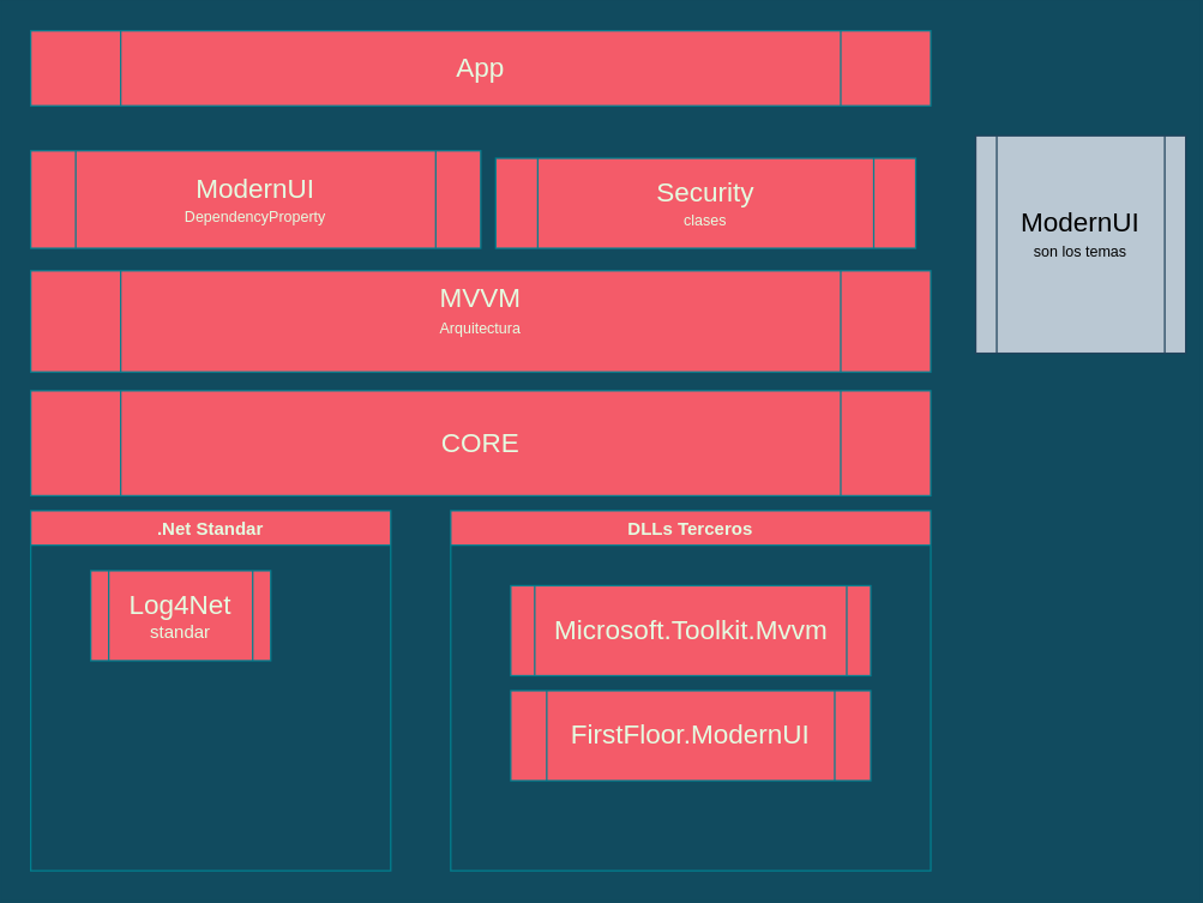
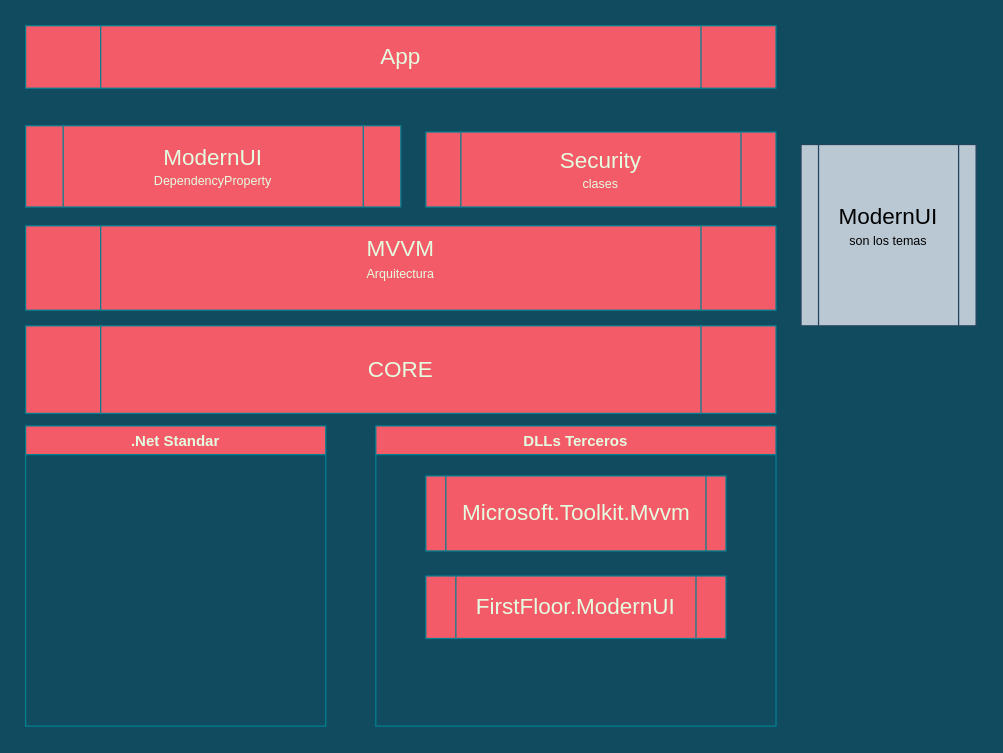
  <mxCell id="0" />
  <mxCell id="1" parent="0" />
  <mxCell id="2" value="&lt;font&gt;&lt;span style=&quot;font-size: 18px&quot;&gt;App&lt;/span&gt;&lt;br&gt;&lt;/font&gt;" style="shape=process;whiteSpace=wrap;html=1;backgroundOutline=1;fillColor=#F45B69;fontColor=#E4FDE1;strokeColor=#028090;" parent="1" vertex="1"><mxGeometry x="20" y="20" width="600" height="50" as="geometry" /></mxCell>
  <mxCell id="3" value="&lt;font&gt;&lt;span style=&quot;font-size: 18px&quot;&gt;MVVM&lt;/span&gt;&lt;br&gt;&lt;span style=&quot;font-size: 10px&quot;&gt;Arquitectura&lt;/span&gt;&lt;br&gt;&lt;br&gt;&lt;/font&gt;" style="shape=process;whiteSpace=wrap;html=1;backgroundOutline=1;fillColor=#F45B69;fontColor=#E4FDE1;strokeColor=#028090;" parent="1" vertex="1"><mxGeometry x="20" y="180" width="600" height="67.5" as="geometry" /></mxCell>
- <mxCell id="4" value="&lt;font&gt;&lt;span style=&quot;font-size: 18px&quot;&gt;Security&lt;/span&gt;&lt;br&gt;&lt;font style=&quot;font-size: 10px&quot;&gt;clases&lt;/font&gt;&lt;br&gt;&lt;/font&gt;" style="shape=process;whiteSpace=wrap;html=1;backgroundOutline=1;fillColor=#F45B69;fontColor=#E4FDE1;strokeColor=#028090;" parent="1" vertex="1"><mxGeometry x="330" y="105" width="280" height="60" as="geometry" /></mxCell>
- <mxCell id="5" value="&lt;font&gt;&lt;span style=&quot;font-size: 18px&quot;&gt;ModernUI&lt;/span&gt;&lt;br&gt;&lt;font style=&quot;font-size: 10px&quot;&gt;son los temas&lt;/font&gt;&lt;br&gt;&lt;br&gt;&lt;/font&gt;" style="shape=process;whiteSpace=wrap;html=1;backgroundOutline=1;fillColor=#bac8d3;strokeColor=#23445d;" parent="1" vertex="1"><mxGeometry x="650" y="90" width="140" height="145" as="geometry" /></mxCell>
+ <mxCell id="4" value="&lt;font&gt;&lt;span style=&quot;font-size: 18px&quot;&gt;Security&lt;/span&gt;&lt;br&gt;&lt;font style=&quot;font-size: 10px&quot;&gt;clases&lt;/font&gt;&lt;br&gt;&lt;/font&gt;" style="shape=process;whiteSpace=wrap;html=1;backgroundOutline=1;fillColor=#F45B69;fontColor=#E4FDE1;strokeColor=#028090;" parent="1" vertex="1"><mxGeometry x="340" y="105" width="280" height="60" as="geometry" /></mxCell>
+ <mxCell id="5" value="&lt;font&gt;&lt;span style=&quot;font-size: 18px&quot;&gt;ModernUI&lt;/span&gt;&lt;br&gt;&lt;font style=&quot;font-size: 10px&quot;&gt;son los temas&lt;/font&gt;&lt;br&gt;&lt;br&gt;&lt;/font&gt;" style="shape=process;whiteSpace=wrap;html=1;backgroundOutline=1;fillColor=#bac8d3;strokeColor=#23445d;" parent="1" vertex="1"><mxGeometry x="640" y="115" width="140" height="145" as="geometry" /></mxCell>
  <mxCell id="6" value="&lt;font&gt;&lt;span style=&quot;font-size: 18px&quot;&gt;ModernUI&lt;br&gt;&lt;/span&gt;&lt;font style=&quot;font-size: 10px&quot;&gt;DependencyProperty&lt;/font&gt;&lt;br&gt;&lt;/font&gt;" style="shape=process;whiteSpace=wrap;html=1;backgroundOutline=1;fillColor=#F45B69;fontColor=#E4FDE1;strokeColor=#028090;" parent="1" vertex="1"><mxGeometry x="20" y="100" width="300" height="65" as="geometry" /></mxCell>
  <mxCell id="7" value="&lt;font&gt;&lt;span style=&quot;font-size: 18px&quot;&gt;CORE&lt;/span&gt;&lt;br&gt;&lt;/font&gt;" style="shape=process;whiteSpace=wrap;html=1;backgroundOutline=1;fillColor=#F45B69;fontColor=#E4FDE1;strokeColor=#028090;" parent="1" vertex="1"><mxGeometry x="20" y="260" width="600" height="70" as="geometry" /></mxCell>
  <mxCell id="8" value="DLLs Terceros" style="swimlane;rounded=0;sketch=0;strokeColor=#028090;fillColor=#F45B69;fontColor=#E4FDE1;" parent="1" vertex="1"><mxGeometry x="300" y="340" width="320" height="240" as="geometry" /></mxCell>
- <mxCell id="9" value="&lt;font&gt;&lt;span style=&quot;font-size: 18px&quot;&gt;Microsoft.Toolkit.Mvvm&lt;/span&gt;&lt;br&gt;&lt;/font&gt;" style="shape=process;whiteSpace=wrap;html=1;backgroundOutline=1;fillColor=#F45B69;fontColor=#E4FDE1;strokeColor=#028090;size=0.065;" parent="8" vertex="1"><mxGeometry x="40" y="50" width="240" height="60" as="geometry" /></mxCell>
- <mxCell id="10" value="&lt;font&gt;&lt;span style=&quot;font-size: 18px&quot;&gt;FirstFloor.ModernUI&lt;/span&gt;&lt;br&gt;&lt;/font&gt;" style="shape=process;whiteSpace=wrap;html=1;backgroundOutline=1;fillColor=#F45B69;fontColor=#E4FDE1;strokeColor=#028090;" parent="8" vertex="1"><mxGeometry x="40" y="120" width="240" height="60" as="geometry" /></mxCell>
+ <mxCell id="9" value="&lt;font&gt;&lt;span style=&quot;font-size: 18px&quot;&gt;Microsoft.Toolkit.Mvvm&lt;/span&gt;&lt;br&gt;&lt;/font&gt;" style="shape=process;whiteSpace=wrap;html=1;backgroundOutline=1;fillColor=#F45B69;fontColor=#E4FDE1;strokeColor=#028090;size=0.065;" parent="8" vertex="1"><mxGeometry x="40" y="40" width="240" height="60" as="geometry" /></mxCell>
+ <mxCell id="10" value="&lt;font&gt;&lt;span style=&quot;font-size: 18px&quot;&gt;FirstFloor.ModernUI&lt;/span&gt;&lt;br&gt;&lt;/font&gt;" style="shape=process;whiteSpace=wrap;html=1;backgroundOutline=1;fillColor=#F45B69;fontColor=#E4FDE1;strokeColor=#028090;" parent="8" vertex="1"><mxGeometry x="40" y="120" width="240" height="50" as="geometry" /></mxCell>
  <mxCell id="11" value=".Net Standar" style="swimlane;rounded=0;sketch=0;strokeColor=#028090;fillColor=#F45B69;fontColor=#E4FDE1;" parent="1" vertex="1"><mxGeometry x="20" y="340" width="240" height="240" as="geometry" /></mxCell>
- <mxCell id="12" value="&lt;font&gt;&lt;span style=&quot;font-size: 18px&quot;&gt;Log4Net&lt;br&gt;&lt;/span&gt;standar&lt;br&gt;&lt;/font&gt;" style="shape=process;whiteSpace=wrap;html=1;backgroundOutline=1;fillColor=#F45B69;fontColor=#E4FDE1;strokeColor=#028090;" parent="11" vertex="1"><mxGeometry x="40" y="40" width="120" height="60" as="geometry" /></mxCell>
